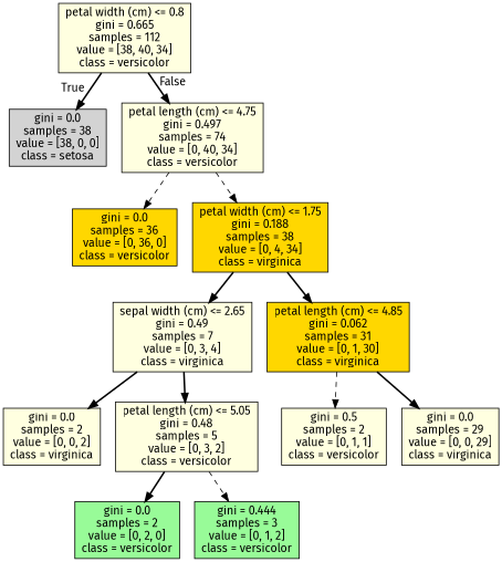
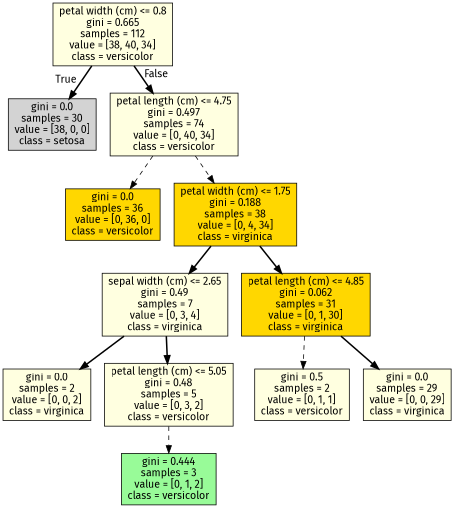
  digraph {
    fontname="Fira Sans"
    node [color=black fillcolor=lightyellow fontname="Fira Sans" shape=box style=filled]
    edge [fontname="Fira Sans" style=bold]
    n1 [label="petal width (cm) <= 0.8\ngini = 0.665\nsamples = 112\nvalue = [38, 40, 34]\nclass = versicolor"]
-   n2 [fillcolor=lightgrey label="gini = 0.0\nsamples = 38\nvalue = [38, 0, 0]\nclass = setosa"]
+   n2 [fillcolor=lightgrey label="gini = 0.0\nsamples = 30\nvalue = [38, 0, 0]\nclass = setosa"]
    n3 [label="petal length (cm) <= 4.75\ngini = 0.497\nsamples = 74\nvalue = [0, 40, 34]\nclass = versicolor"]
    n4 [fillcolor=gold label="gini = 0.0\nsamples = 36\nvalue = [0, 36, 0]\nclass = versicolor"]
    n5 [fillcolor=gold label="petal width (cm) <= 1.75\ngini = 0.188\nsamples = 38\nvalue = [0, 4, 34]\nclass = virginica"]
    n6 [label="sepal width (cm) <= 2.65\ngini = 0.49\nsamples = 7\nvalue = [0, 3, 4]\nclass = virginica"]
    n7 [fillcolor=gold label="petal length (cm) <= 4.85\ngini = 0.062\nsamples = 31\nvalue = [0, 1, 30]\nclass = virginica"]
    n8 [label="gini = 0.0\nsamples = 2\nvalue = [0, 0, 2]\nclass = virginica"]
    n9 [label="petal length (cm) <= 5.05\ngini = 0.48\nsamples = 5\nvalue = [0, 3, 2]\nclass = versicolor"]
    n10 [label="gini = 0.5\nsamples = 2\nvalue = [0, 1, 1]\nclass = versicolor"]
    n11 [label="gini = 0.0\nsamples = 29\nvalue = [0, 0, 29]\nclass = virginica"]
-   n12 [fillcolor=palegreen label="gini = 0.0\nsamples = 2\nvalue = [0, 2, 0]\nclass = versicolor"]
    n13 [fillcolor=palegreen label="gini = 0.444\nsamples = 3\nvalue = [0, 1, 2]\nclass = versicolor"]
    n1 -> n2 [headlabel=True labelangle=45 labeldistance=2.5]
    n1 -> n3 [headlabel=False labelangle=-45 labeldistance=2.5]
    n3 -> n4 [style=dashed]
    n3 -> n5 [style=dashed]
    n5 -> n6
    n5 -> n7
    n6 -> n8
    n6 -> n9
    n7 -> n10 [style=dashed]
    n7 -> n11
-   n9 -> n12
    n9 -> n13 [style=dashed]
  }
